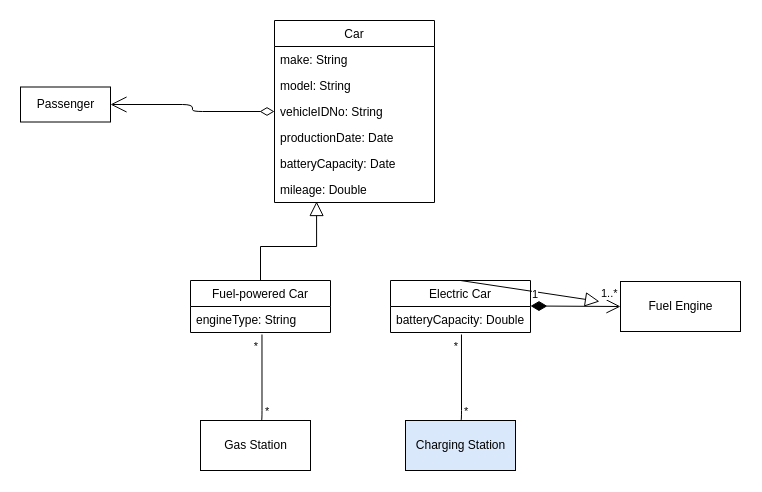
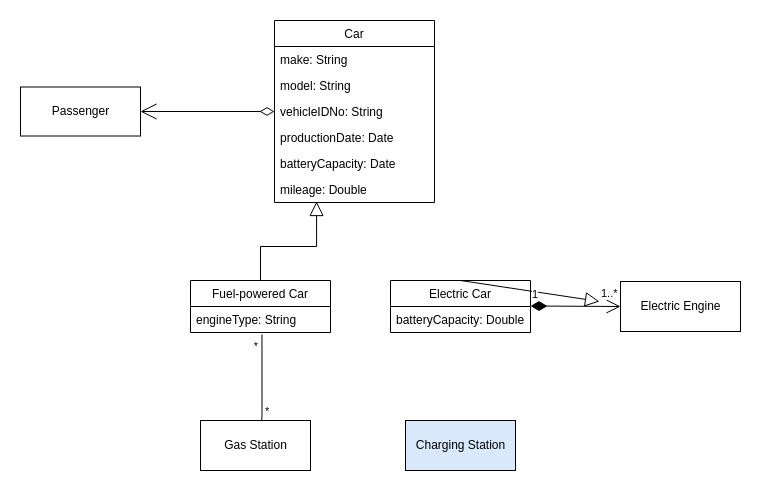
  <mxCell id="0" />
  <mxCell id="1" parent="0" />
  <mxCell id="2" value="Car" style="swimlane;fontStyle=0;childLayout=stackLayout;horizontal=1;startSize=26;fillColor=none;horizontalStack=0;resizeParent=1;resizeParentMax=0;resizeLast=0;collapsible=1;marginBottom=0;" vertex="1" parent="1"><mxGeometry x="274" y="20" width="160" height="182" as="geometry" /></mxCell>
  <mxCell id="3" value="make: String" style="text;strokeColor=none;fillColor=none;align=left;verticalAlign=top;spacingLeft=4;spacingRight=4;overflow=hidden;rotatable=0;points=[[0,0.5],[1,0.5]];portConstraint=eastwest;" vertex="1" parent="2"><mxGeometry y="26" width="160" height="26" as="geometry" /></mxCell>
  <mxCell id="4" value="model: String" style="text;strokeColor=none;fillColor=none;align=left;verticalAlign=top;spacingLeft=4;spacingRight=4;overflow=hidden;rotatable=0;points=[[0,0.5],[1,0.5]];portConstraint=eastwest;" vertex="1" parent="2"><mxGeometry y="52" width="160" height="26" as="geometry" /></mxCell>
  <mxCell id="5" value="vehicleIDNo: String" style="text;strokeColor=none;fillColor=none;align=left;verticalAlign=top;spacingLeft=4;spacingRight=4;overflow=hidden;rotatable=0;points=[[0,0.5],[1,0.5]];portConstraint=eastwest;" vertex="1" parent="2"><mxGeometry y="78" width="160" height="26" as="geometry" /></mxCell>
  <mxCell id="6" value="productionDate: Date" style="text;strokeColor=none;fillColor=none;align=left;verticalAlign=top;spacingLeft=4;spacingRight=4;overflow=hidden;rotatable=0;points=[[0,0.5],[1,0.5]];portConstraint=eastwest;" vertex="1" parent="2"><mxGeometry y="104" width="160" height="26" as="geometry" /></mxCell>
  <mxCell id="7" value="batteryCapacity: Date" style="text;strokeColor=none;fillColor=none;align=left;verticalAlign=top;spacingLeft=4;spacingRight=4;overflow=hidden;rotatable=0;points=[[0,0.5],[1,0.5]];portConstraint=eastwest;" vertex="1" parent="2"><mxGeometry y="130" width="160" height="26" as="geometry" /></mxCell>
  <mxCell id="8" value="mileage: Double" style="text;strokeColor=none;fillColor=none;align=left;verticalAlign=top;spacingLeft=4;spacingRight=4;overflow=hidden;rotatable=0;points=[[0,0.5],[1,0.5]];portConstraint=eastwest;" vertex="1" parent="2"><mxGeometry y="156" width="160" height="26" as="geometry" /></mxCell>
  <mxCell id="9" style="edgeStyle=orthogonalEdgeStyle;rounded=0;orthogonalLoop=1;jettySize=auto;html=1;entryX=0.263;entryY=0.962;entryDx=0;entryDy=0;entryPerimeter=0;endArrow=block;endFill=0;strokeWidth=1;endSize=12;" edge="1" parent="1" source="10" target="8"><mxGeometry relative="1" as="geometry" /></mxCell>
  <mxCell id="10" value="Fuel-powered Car" style="swimlane;fontStyle=0;childLayout=stackLayout;horizontal=1;startSize=26;fillColor=none;horizontalStack=0;resizeParent=1;resizeParentMax=0;resizeLast=0;collapsible=1;marginBottom=0;" vertex="1" parent="1"><mxGeometry x="190" y="280" width="140" height="52" as="geometry" /></mxCell>
  <mxCell id="11" value="engineType: String" style="text;strokeColor=none;fillColor=none;align=left;verticalAlign=top;spacingLeft=4;spacingRight=4;overflow=hidden;rotatable=0;points=[[0,0.5],[1,0.5]];portConstraint=eastwest;" vertex="1" parent="10"><mxGeometry y="26" width="140" height="26" as="geometry" /></mxCell>
  <mxCell id="12" style="edgeStyle=orthogonalEdgeStyle;rounded=0;orthogonalLoop=1;jettySize=auto;html=1;exitX=0.5;exitY=0;exitDx=0;exitDy=0;endArrow=block;endFill=0;strokeWidth=1;endSize=12;" edge="1" parent="1" source="13" target="26"><mxGeometry relative="1" as="geometry" /></mxCell>
  <mxCell id="13" value="Electric Car" style="swimlane;fontStyle=0;childLayout=stackLayout;horizontal=1;startSize=26;fillColor=none;horizontalStack=0;resizeParent=1;resizeParentMax=0;resizeLast=0;collapsible=1;marginBottom=0;" vertex="1" parent="1"><mxGeometry x="390" y="280" width="140" height="52" as="geometry" /></mxCell>
  <mxCell id="14" value="batteryCapacity: Double&#10;" style="text;strokeColor=none;fillColor=none;align=left;verticalAlign=top;spacingLeft=4;spacingRight=4;overflow=hidden;rotatable=0;points=[[0,0.5],[1,0.5]];portConstraint=eastwest;" vertex="1" parent="13"><mxGeometry y="26" width="140" height="26" as="geometry" /></mxCell>
  <mxCell id="15" value="Gas Station" style="html=1;" vertex="1" parent="1"><mxGeometry x="200" y="420" width="110" height="50" as="geometry" /></mxCell>
  <mxCell id="16" value="Charging Station" style="html=1;fillColor=#dae8fc;" vertex="1" parent="1"><mxGeometry x="405" y="420" width="110" height="50" as="geometry" /></mxCell>
- <mxCell id="17" value="" style="endArrow=none;html=1;edgeStyle=orthogonalEdgeStyle;strokeWidth=1;entryX=0.507;entryY=1.077;entryDx=0;entryDy=0;entryPerimeter=0;exitX=0.5;exitY=0;exitDx=0;exitDy=0;" edge="1" parent="1" source="16" target="14"><mxGeometry relative="1" as="geometry"><mxPoint x="312" y="408" as="sourcePoint" /><mxPoint x="311.96" y="332.99" as="targetPoint" /><Array as="points"><mxPoint x="461" y="420" /></Array></mxGeometry></mxCell>
- <mxCell id="18" value="*" style="edgeLabel;resizable=0;html=1;align=left;verticalAlign=bottom;" connectable="0" vertex="1" parent="17"><mxGeometry x="-1" relative="1" as="geometry"><mxPoint x="2" y="-1" as="offset" /></mxGeometry></mxCell>
- <mxCell id="19" value="*" style="edgeLabel;resizable=0;html=1;align=right;verticalAlign=bottom;" connectable="0" vertex="1" parent="17"><mxGeometry x="1" relative="1" as="geometry"><mxPoint x="-3" y="20" as="offset" /></mxGeometry></mxCell>
  <mxCell id="20" value="" style="endArrow=none;html=1;edgeStyle=orthogonalEdgeStyle;strokeWidth=1;entryX=0.507;entryY=1.077;entryDx=0;entryDy=0;entryPerimeter=0;exitX=0.5;exitY=0;exitDx=0;exitDy=0;" edge="1" parent="1"><mxGeometry relative="1" as="geometry"><mxPoint x="260.5" y="420" as="sourcePoint" /><mxPoint x="261.48" y="334.002" as="targetPoint" /><Array as="points"><mxPoint x="261.5" y="420" /></Array></mxGeometry></mxCell>
  <mxCell id="21" value="*" style="edgeLabel;resizable=0;html=1;align=left;verticalAlign=bottom;" connectable="0" vertex="1" parent="20"><mxGeometry x="-1" relative="1" as="geometry"><mxPoint x="2" y="-1" as="offset" /></mxGeometry></mxCell>
  <mxCell id="22" value="*" style="edgeLabel;resizable=0;html=1;align=right;verticalAlign=bottom;" connectable="0" vertex="1" parent="20"><mxGeometry x="1" relative="1" as="geometry"><mxPoint x="-3" y="20" as="offset" /></mxGeometry></mxCell>
- <mxCell id="23" value="Passenger" style="html=1;" vertex="1" parent="1"><mxGeometry x="20" y="86.5" width="90" height="35" as="geometry" /></mxCell>
- <mxCell id="24" value="Fuel Engine" style="html=1;" vertex="1" parent="1"><mxGeometry x="620" y="281" width="120" height="50" as="geometry" /></mxCell>
+ <mxCell id="23" value="Passenger" style="html=1;" vertex="1" parent="1"><mxGeometry x="20" y="86.5" width="120" height="49" as="geometry" /></mxCell>
+ <mxCell id="24" value="Electric Engine" style="html=1;" vertex="1" parent="1"><mxGeometry x="620" y="281" width="120" height="50" as="geometry" /></mxCell>
  <mxCell id="25" value="1" style="endArrow=open;html=1;endSize=12;startArrow=diamondThin;startSize=14;startFill=1;edgeStyle=orthogonalEdgeStyle;align=left;verticalAlign=bottom;strokeWidth=1;entryX=0;entryY=0.5;entryDx=0;entryDy=0;" edge="1" parent="1" target="24"><mxGeometry x="-1" y="3" relative="1" as="geometry"><mxPoint x="530" y="305.5" as="sourcePoint" /><mxPoint x="610" y="305.5" as="targetPoint" /></mxGeometry></mxCell>
  <mxCell id="26" value="1..*" style="edgeLabel;resizable=0;html=1;align=left;verticalAlign=bottom;" connectable="0" vertex="1" parent="1"><mxGeometry x="599" y="301" as="geometry" /></mxCell>
  <mxCell id="27" value="" style="endArrow=diamondThin;endFill=0;endSize=12;html=1;strokeWidth=1;startArrow=open;startFill=0;startSize=14;entryX=0;entryY=0.5;entryDx=0;entryDy=0;exitX=1;exitY=0.5;exitDx=0;exitDy=0;edgeStyle=orthogonalEdgeStyle;" edge="1" parent="1" source="23" target="5"><mxGeometry width="160" relative="1" as="geometry"><mxPoint x="140" y="120" as="sourcePoint" /><mxPoint x="260" y="120" as="targetPoint" /></mxGeometry></mxCell>
